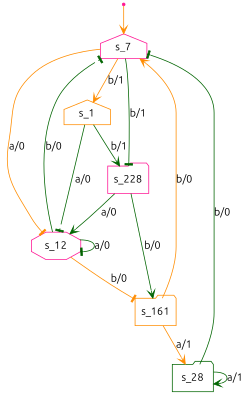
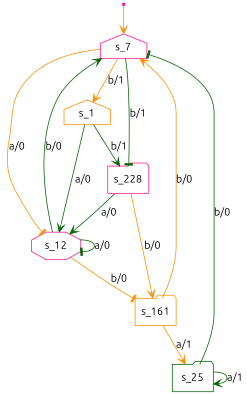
  digraph {
    fontname=Ubuntu
    node [color=deeppink fontname=Ubuntu shape=folder]
    edge [arrowhead=vee color=darkgreen fontname=Ubuntu]
    s_7 [root=true shape=house]
    s_1 [color=darkorange shape=house]
    s_12 [shape=octagon]
    s_228
    s_161 [color=darkorange]
-   s_25 [color=darkgreen label=s_28]
+   s_25 [color=darkgreen]
    qi [shape=point]
    s_7 -> s_1 [color=darkorange label="b/1"]
    s_7 -> s_12 [arrowhead=tee color=darkorange label="a/0"]
    s_7 -> s_228 [arrowhead=tee label="b/1"]
-   s_1 -> s_12 [arrowhead=tee label="a/0"]
+   s_1 -> s_12 [label="a/0"]
    s_1 -> s_228 [label="b/1"]
-   s_12 -> s_7 [arrowhead=tee label="b/0"]
+   s_12 -> s_7 [label="b/0"]
    s_12 -> s_12 [arrowhead=tee label="a/0"]
    s_12 -> s_161 [arrowhead=tee color=darkorange label="b/0"]
    s_228 -> s_12 [label="a/0"]
-   s_228 -> s_161 [label="b/0"]
+   s_228 -> s_161 [color=darkorange label="b/0"]
    s_161 -> s_7 [color=darkorange label="b/0"]
    s_161 -> s_25 [color=darkorange label="a/1"]
    s_25 -> s_7 [arrowhead=tee label="b/0"]
    s_25 -> s_25 [label="a/1"]
    qi -> s_7 [color=darkorange]
  }
